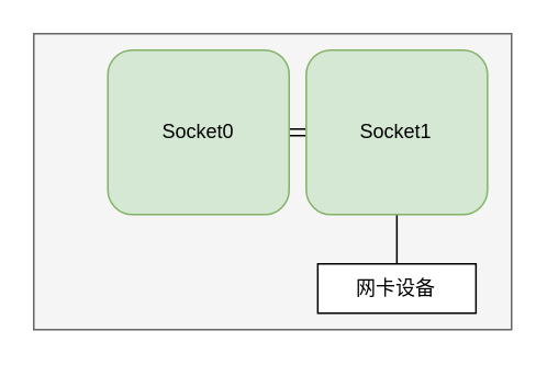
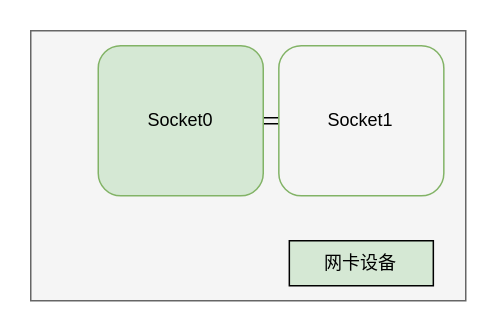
  <mxCell id="0" />
  <mxCell id="1" parent="0" />
  <mxCell id="2" value="" style="group" vertex="1" connectable="0" parent="1"><mxGeometry x="20" y="20" width="290" height="180" as="geometry" /></mxCell>
  <mxCell id="3" value="" style="rounded=0;whiteSpace=wrap;html=1;fillColor=#f5f5f5;fontColor=#333333;strokeColor=#666666;" vertex="1" parent="2"><mxGeometry width="290" height="180" as="geometry" /></mxCell>
  <mxCell id="4" style="edgeStyle=orthogonalEdgeStyle;rounded=0;orthogonalLoop=1;jettySize=auto;html=1;exitX=1;exitY=0.5;exitDx=0;exitDy=0;entryX=0;entryY=0.5;entryDx=0;entryDy=0;shape=link;" edge="1" parent="2" source="5" target="7"><mxGeometry relative="1" as="geometry" /></mxCell>
  <mxCell id="5" value="Socket0" style="rounded=1;whiteSpace=wrap;html=1;fillColor=#d5e8d4;strokeColor=#82b366;" vertex="1" parent="2"><mxGeometry x="45" y="10" width="110" height="100" as="geometry" /></mxCell>
- <mxCell id="6" style="edgeStyle=orthogonalEdgeStyle;rounded=0;orthogonalLoop=1;jettySize=auto;html=1;exitX=0.5;exitY=1;exitDx=0;exitDy=0;entryX=0.5;entryY=0;entryDx=0;entryDy=0;strokeColor=default;endArrow=none;endFill=0;" edge="1" parent="2" source="7" target="8"><mxGeometry relative="1" as="geometry"><Array as="points"><mxPoint x="220" y="130" /><mxPoint x="220" y="130" /></Array></mxGeometry></mxCell>
- <mxCell id="7" value="Socket1" style="rounded=1;whiteSpace=wrap;html=1;fillColor=#d5e8d4;strokeColor=#82b366;" vertex="1" parent="2"><mxGeometry x="165.39" y="10" width="110" height="100" as="geometry" /></mxCell>
- <mxCell id="8" value="网卡设备" style="rounded=0;whiteSpace=wrap;html=1;" vertex="1" parent="2"><mxGeometry x="172.39" y="140" width="96" height="30" as="geometry" /></mxCell>
+ <mxCell id="7" value="Socket1" style="rounded=1;whiteSpace=wrap;html=1;fillColor=#f5f5f5;strokeColor=#82b366;" vertex="1" parent="2"><mxGeometry x="165.39" y="10" width="110" height="100" as="geometry" /></mxCell>
+ <mxCell id="8" value="网卡设备" style="rounded=0;whiteSpace=wrap;html=1;fillColor=#d5e8d4;" vertex="1" parent="2"><mxGeometry x="172.39" y="140" width="96" height="30" as="geometry" /></mxCell>
